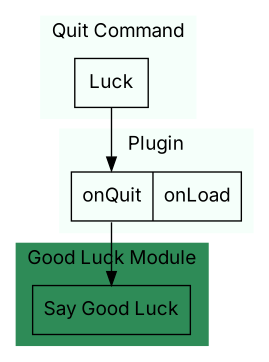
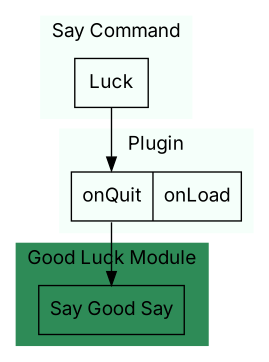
  digraph {
    fontname=Inter
    node [fontname=Inter shape=box]
    edge [fontname=Inter]
-   n1 [label="Say Good Luck"]
+   n1 [label="Say Good Say"]
    n2 [label="<qt>onQuit|<ld>onLoad" shape=record]
    n3 [label=Luck]
    subgraph cluster_1 {
      color=seagreen
      label="Good Luck Module"
      style=filled
      n1
    }
    subgraph cluster_2 {
      color=mintcream
      label=Plugin
      style=filled
      n2
    }
    subgraph cluster_3 {
      color=mintcream
-     label="Quit Command"
+     label="Say Command"
      style=filled
      n3
    }
    n2 -> n1 [tailport=qt]
    n3 -> n2 [headport=qt]
  }
